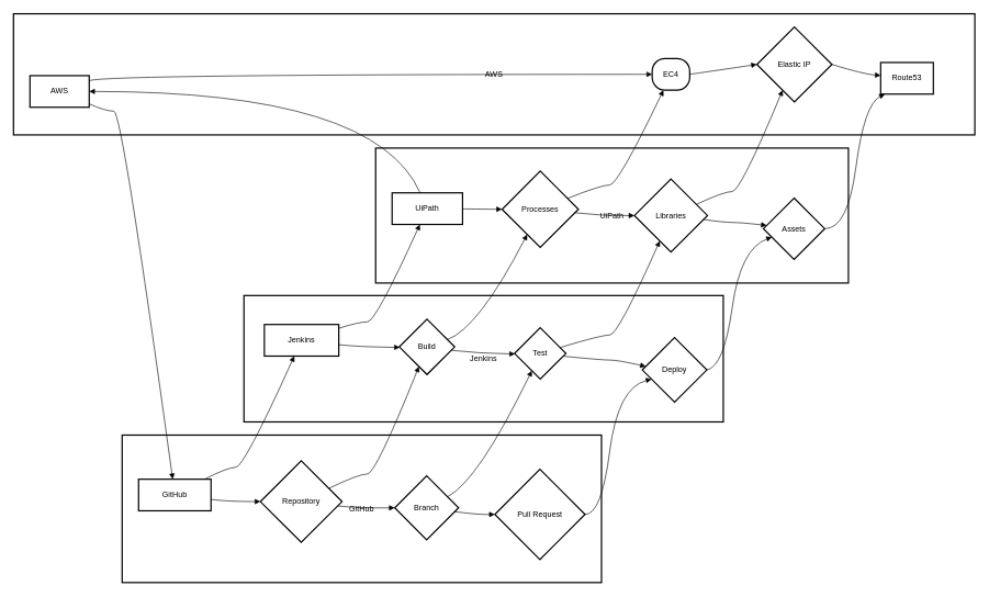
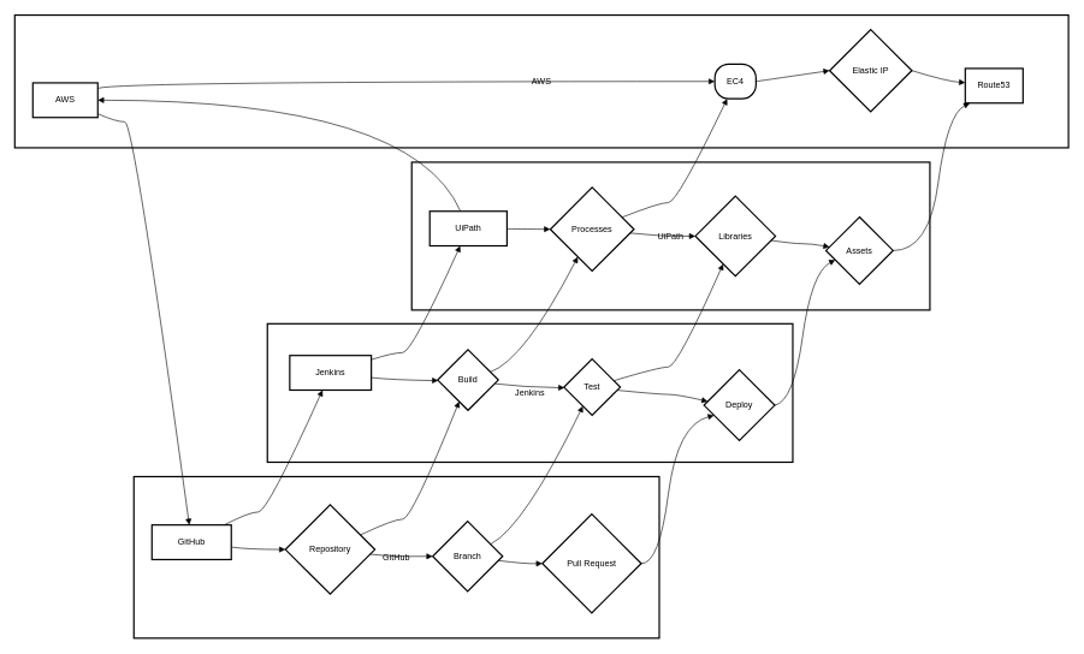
  <mxCell id="0" />
  <mxCell id="1" parent="0" />
  <mxCell id="2" value="UiPath" style="whiteSpace=wrap;strokeWidth=2;" vertex="1" parent="1"><mxGeometry x="570" y="224" width="718" height="205" as="geometry" /></mxCell>
  <mxCell id="3" value="Jenkins" style="whiteSpace=wrap;strokeWidth=2;" vertex="1" parent="1"><mxGeometry x="370" y="448" width="728" height="192" as="geometry" /></mxCell>
  <mxCell id="4" value="GitHub" style="whiteSpace=wrap;strokeWidth=2;" vertex="1" parent="1"><mxGeometry x="185" y="660" width="728" height="224" as="geometry" /></mxCell>
  <mxCell id="5" value="AWS" style="whiteSpace=wrap;strokeWidth=2;" vertex="1" parent="1"><mxGeometry x="20" y="20" width="1460" height="184" as="geometry" /></mxCell>
  <mxCell id="6" value="AWS" style="whiteSpace=wrap;strokeWidth=2;" vertex="1" parent="1"><mxGeometry x="45" y="114" width="90" height="48" as="geometry" /></mxCell>
  <mxCell id="7" value="EC4" style="rounded=1;arcSize=40;strokeWidth=2" vertex="1" parent="1"><mxGeometry x="990" y="88" width="57" height="48" as="geometry" /></mxCell>
  <mxCell id="8" value="Elastic IP" style="rhombus;strokeWidth=2;whiteSpace=wrap;" vertex="1" parent="1"><mxGeometry x="1149" y="40" width="114" height="114" as="geometry" /></mxCell>
  <mxCell id="9" value="Route53" style="whiteSpace=wrap;strokeWidth=2;" vertex="1" parent="1"><mxGeometry x="1337" y="94" width="80" height="48" as="geometry" /></mxCell>
  <mxCell id="10" value="GitHub" style="whiteSpace=wrap;strokeWidth=2;" vertex="1" parent="1"><mxGeometry x="210" y="727" width="110" height="48" as="geometry" /></mxCell>
  <mxCell id="11" value="Repository" style="rhombus;strokeWidth=2;whiteSpace=wrap;" vertex="1" parent="1"><mxGeometry x="395" y="699" width="124" height="124" as="geometry" /></mxCell>
  <mxCell id="12" value="Branch" style="rhombus;strokeWidth=2;whiteSpace=wrap;" vertex="1" parent="1"><mxGeometry x="599" y="722" width="97" height="97" as="geometry" /></mxCell>
  <mxCell id="13" value="Pull Request" style="rhombus;strokeWidth=2;whiteSpace=wrap;" vertex="1" parent="1"><mxGeometry x="751" y="712" width="137" height="137" as="geometry" /></mxCell>
  <mxCell id="14" value="Jenkins" style="whiteSpace=wrap;strokeWidth=2;" vertex="1" parent="1"><mxGeometry x="401" y="492" width="113" height="48" as="geometry" /></mxCell>
  <mxCell id="15" value="Build" style="rhombus;strokeWidth=2;whiteSpace=wrap;" vertex="1" parent="1"><mxGeometry x="606" y="484" width="84" height="84" as="geometry" /></mxCell>
  <mxCell id="16" value="Test" style="rhombus;strokeWidth=2;whiteSpace=wrap;" vertex="1" parent="1"><mxGeometry x="781" y="497" width="78" height="78" as="geometry" /></mxCell>
  <mxCell id="17" value="Deploy" style="rhombus;strokeWidth=2;whiteSpace=wrap;" vertex="1" parent="1"><mxGeometry x="975" y="512" width="98" height="98" as="geometry" /></mxCell>
  <mxCell id="18" value="UiPath" style="whiteSpace=wrap;strokeWidth=2;" vertex="1" parent="1"><mxGeometry x="595" y="292" width="107" height="48" as="geometry" /></mxCell>
  <mxCell id="19" value="Processes" style="rhombus;strokeWidth=2;whiteSpace=wrap;" vertex="1" parent="1"><mxGeometry x="762" y="259" width="116" height="116" as="geometry" /></mxCell>
  <mxCell id="20" value="Libraries" style="rhombus;strokeWidth=2;whiteSpace=wrap;" vertex="1" parent="1"><mxGeometry x="963" y="271" width="111" height="111" as="geometry" /></mxCell>
- <mxCell id="21" value="Assets" style="rhombus;strokeWidth=2;whiteSpace=wrap;" vertex="1" parent="1"><mxGeometry x="1159" y="300" width="93" height="93" as="geometry" /></mxCell>
+ <mxCell id="21" value="Assets" style="rhombus;strokeWidth=2;whiteSpace=wrap;" vertex="1" parent="1"><mxGeometry x="1144" y="300" width="93" height="93" as="geometry" /></mxCell>
  <mxCell id="22" value="" style="curved=1;startArrow=none;endArrow=block;exitX=1.01;exitY=0.15;entryX=0;entryY=0.5;" edge="1" parent="1" source="6" target="7"><mxGeometry relative="1" as="geometry"><Array as="points"><mxPoint x="160" y="112" /></Array></mxGeometry></mxCell>
  <mxCell id="23" value="" style="curved=1;startArrow=none;endArrow=block;exitX=1;exitY=0.5;entryX=0;entryY=0.5;" edge="1" parent="1" source="7" target="8"><mxGeometry relative="1" as="geometry"><Array as="points" /></mxGeometry></mxCell>
  <mxCell id="24" value="" style="curved=1;startArrow=none;endArrow=block;exitX=0.99;exitY=0.5;entryX=0;entryY=0.41;" edge="1" parent="1" source="8" target="9"><mxGeometry relative="1" as="geometry"><Array as="points"><mxPoint x="1312" y="112" /></Array></mxGeometry></mxCell>
  <mxCell id="25" value="" style="curved=1;startArrow=none;endArrow=block;exitX=1;exitY=0.64;entryX=0;entryY=0.5;" edge="1" parent="1" source="10" target="11"><mxGeometry relative="1" as="geometry"><Array as="points"><mxPoint x="345" y="761" /></Array></mxGeometry></mxCell>
  <mxCell id="26" value="" style="curved=1;startArrow=none;endArrow=block;exitX=1;exitY=0.56;entryX=0;entryY=0.5;" edge="1" parent="1" source="11" target="12"><mxGeometry relative="1" as="geometry"><Array as="points"><mxPoint x="545" y="771" /></Array></mxGeometry></mxCell>
  <mxCell id="27" value="" style="curved=1;startArrow=none;endArrow=block;exitX=1.01;exitY=0.57;entryX=0;entryY=0.5;" edge="1" parent="1" source="12" target="13"><mxGeometry relative="1" as="geometry"><Array as="points"><mxPoint x="726" y="781" /></Array></mxGeometry></mxCell>
  <mxCell id="28" value="" style="curved=1;startArrow=none;endArrow=block;exitX=1;exitY=0.64;entryX=0;entryY=0.51;" edge="1" parent="1" source="14" target="15"><mxGeometry relative="1" as="geometry"><Array as="points"><mxPoint x="545" y="526" /></Array></mxGeometry></mxCell>
  <mxCell id="29" value="" style="curved=1;startArrow=none;endArrow=block;exitX=1;exitY=0.57;entryX=0;entryY=0.51;" edge="1" parent="1" source="15" target="16"><mxGeometry relative="1" as="geometry"><Array as="points"><mxPoint x="726" y="536" /></Array></mxGeometry></mxCell>
  <mxCell id="30" value="" style="curved=1;startArrow=none;endArrow=block;exitX=1;exitY=0.56;entryX=0;entryY=0.44;" edge="1" parent="1" source="16" target="17"><mxGeometry relative="1" as="geometry"><Array as="points"><mxPoint x="913" y="546" /><mxPoint x="938" y="546" /></Array></mxGeometry></mxCell>
  <mxCell id="31" value="" style="curved=1;startArrow=none;endArrow=block;exitX=0.99;exitY=0.51;entryX=0;entryY=0.5;" edge="1" parent="1" source="18" target="19"><mxGeometry relative="1" as="geometry"><Array as="points" /></mxGeometry></mxCell>
  <mxCell id="32" value="" style="curved=1;startArrow=none;endArrow=block;exitX=1;exitY=0.55;entryX=0;entryY=0.5;" edge="1" parent="1" source="19" target="20"><mxGeometry relative="1" as="geometry"><Array as="points"><mxPoint x="913" y="327" /></Array></mxGeometry></mxCell>
  <mxCell id="33" value="" style="curved=1;startArrow=none;endArrow=block;exitX=1;exitY=0.56;entryX=0;entryY=0.44;" edge="1" parent="1" source="20" target="21"><mxGeometry relative="1" as="geometry"><Array as="points"><mxPoint x="1099" y="337" /><mxPoint x="1124" y="337" /></Array></mxGeometry></mxCell>
  <mxCell id="34" value="" style="curved=1;startArrow=none;endArrow=block;exitX=1.01;exitY=0.9;entryX=0.47;entryY=-0.01;" edge="1" parent="1" source="6" target="10"><mxGeometry relative="1" as="geometry"><Array as="points"><mxPoint x="160" y="168" /><mxPoint x="185" y="168" /></Array></mxGeometry></mxCell>
  <mxCell id="35" value="" style="curved=1;startArrow=none;endArrow=block;exitX=0.92;exitY=-0.01;entryX=0.4;entryY=1.01;" edge="1" parent="1" source="10" target="14"><mxGeometry relative="1" as="geometry"><Array as="points"><mxPoint x="345" y="709" /><mxPoint x="370" y="709" /></Array></mxGeometry></mxCell>
  <mxCell id="36" value="" style="curved=1;startArrow=none;endArrow=block;exitX=1;exitY=0.12;entryX=0.39;entryY=1.02;" edge="1" parent="1" source="14" target="18"><mxGeometry relative="1" as="geometry"><Array as="points"><mxPoint x="545" y="488" /><mxPoint x="570" y="488" /></Array></mxGeometry></mxCell>
  <mxCell id="37" value="" style="curved=1;startArrow=none;endArrow=block;exitX=0.4;exitY=0.01;entryX=1.01;entryY=0.5;" edge="1" parent="1" source="18" target="6"><mxGeometry relative="1" as="geometry"><Array as="points"><mxPoint x="570" y="138" /></Array></mxGeometry></mxCell>
  <mxCell id="38" value="" style="curved=1;startArrow=none;endArrow=block;exitX=1;exitY=0.26;entryX=0.29;entryY=1.01;" edge="1" parent="1" source="11" target="15"><mxGeometry relative="1" as="geometry"><Array as="points"><mxPoint x="545" y="719" /><mxPoint x="570" y="719" /></Array></mxGeometry></mxCell>
  <mxCell id="39" value="" style="curved=1;startArrow=none;endArrow=block;exitX=1;exitY=0.32;entryX=0.24;entryY=1;" edge="1" parent="1" source="15" target="19"><mxGeometry relative="1" as="geometry"><Array as="points"><mxPoint x="726" y="498" /></Array></mxGeometry></mxCell>
  <mxCell id="40" value="" style="curved=1;startArrow=none;endArrow=block;exitX=1;exitY=0.3;entryX=0.3;entryY=1;" edge="1" parent="1" source="19" target="7"><mxGeometry relative="1" as="geometry"><Array as="points"><mxPoint x="913" y="280" /><mxPoint x="938" y="280" /></Array></mxGeometry></mxCell>
  <mxCell id="41" value="" style="curved=1;startArrow=none;endArrow=block;exitX=1.01;exitY=0.23;entryX=0.25;entryY=1.01;" edge="1" parent="1" source="12" target="16"><mxGeometry relative="1" as="geometry"><Array as="points"><mxPoint x="726" y="729" /></Array></mxGeometry></mxCell>
  <mxCell id="42" value="" style="curved=1;startArrow=none;endArrow=block;exitX=1;exitY=0.35;entryX=0.28;entryY=1;" edge="1" parent="1" source="16" target="20"><mxGeometry relative="1" as="geometry"><Array as="points"><mxPoint x="913" y="508" /><mxPoint x="938" y="508" /></Array></mxGeometry></mxCell>
- <mxCell id="43" value="" style="curved=1;startArrow=none;endArrow=block;exitX=1;exitY=0.28;entryX=0.27;entryY=1;" edge="1" parent="1" source="20" target="8"><mxGeometry relative="1" as="geometry"><Array as="points"><mxPoint x="1099" y="290" /><mxPoint x="1124" y="290" /></Array></mxGeometry></mxCell>
  <mxCell id="44" value="" style="curved=1;startArrow=none;endArrow=block;exitX=1;exitY=0.5;entryX=0;entryY=0.7;" edge="1" parent="1" source="13" target="17"><mxGeometry relative="1" as="geometry"><Array as="points"><mxPoint x="913" y="781" /><mxPoint x="938" y="588" /></Array></mxGeometry></mxCell>
  <mxCell id="45" value="" style="curved=1;startArrow=none;endArrow=block;exitX=0.99;exitY=0.5;entryX=0;entryY=0.69;" edge="1" parent="1" source="17" target="21"><mxGeometry relative="1" as="geometry"><Array as="points"><mxPoint x="1099" y="556" /><mxPoint x="1124" y="377" /></Array></mxGeometry></mxCell>
  <mxCell id="46" value="" style="curved=1;startArrow=none;endArrow=block;exitX=1;exitY=0.5;entryX=0.07;entryY=1.01;" edge="1" parent="1" source="21" target="9"><mxGeometry relative="1" as="geometry"><Array as="points"><mxPoint x="1287" y="347" /><mxPoint x="1312" y="158" /></Array></mxGeometry></mxCell>
